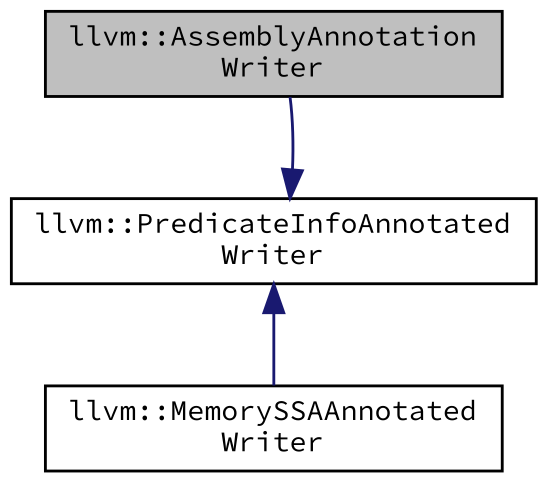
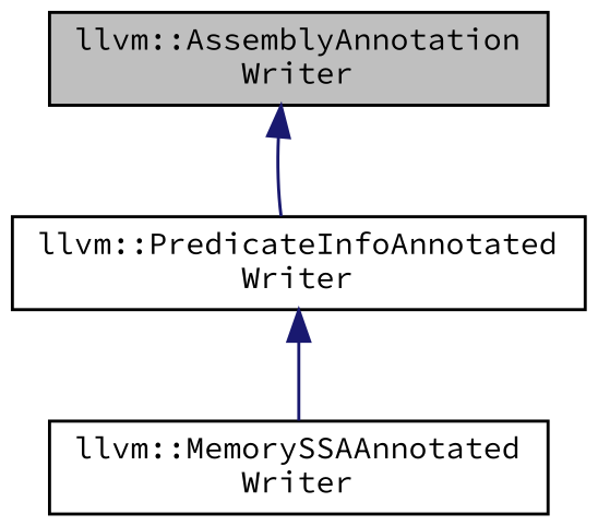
  digraph {
    fontname="Source Code Pro"
    node [color=black fontname="Source Code Pro" fontsize=10 shape=box]
    edge [color=midnightblue dir=back fontname="Source Code Pro" fontsize=10 labelfontname=Helvetica labelfontsize=10 style=solid]
    n1 [fillcolor=grey75 fontcolor=black height=0.2 label="llvm::AssemblyAnnotation\lWriter" style=filled width=0.4]
    n2 [height=0.2 label="llvm::PredicateInfoAnnotated\lWriter" width=0.4]
    n3 [height=0.2 label="llvm::MemorySSAAnnotated\lWriter" width=0.4]
-   n2 -> n1
+   n1 -> n2
    n2 -> n3
  }
